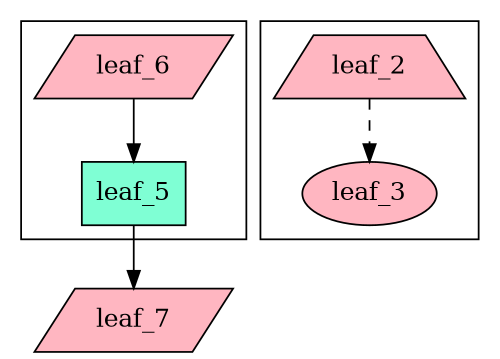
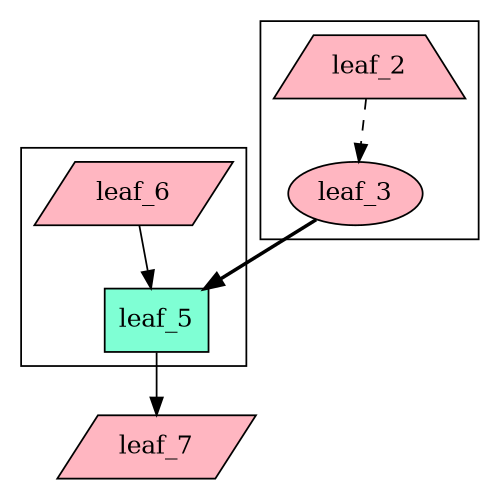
  digraph {
    node [fillcolor=lightpink shape=parallelogram style=filled]
    edge [style=solid]
    leaf_5 [fillcolor=aquamarine shape=box]
    leaf_6
    leaf_2 [shape=trapezium]
    leaf_3 [shape=ellipse]
    leaf_7
    subgraph cluster_1 {
      leaf_5
      leaf_6
    }
    subgraph cluster_2 {
      leaf_2
      leaf_3
    }
    leaf_5 -> leaf_7
    leaf_6 -> leaf_5
    leaf_2 -> leaf_3 [style=dashed]
+   leaf_3 -> leaf_5 [style=bold]
  }
